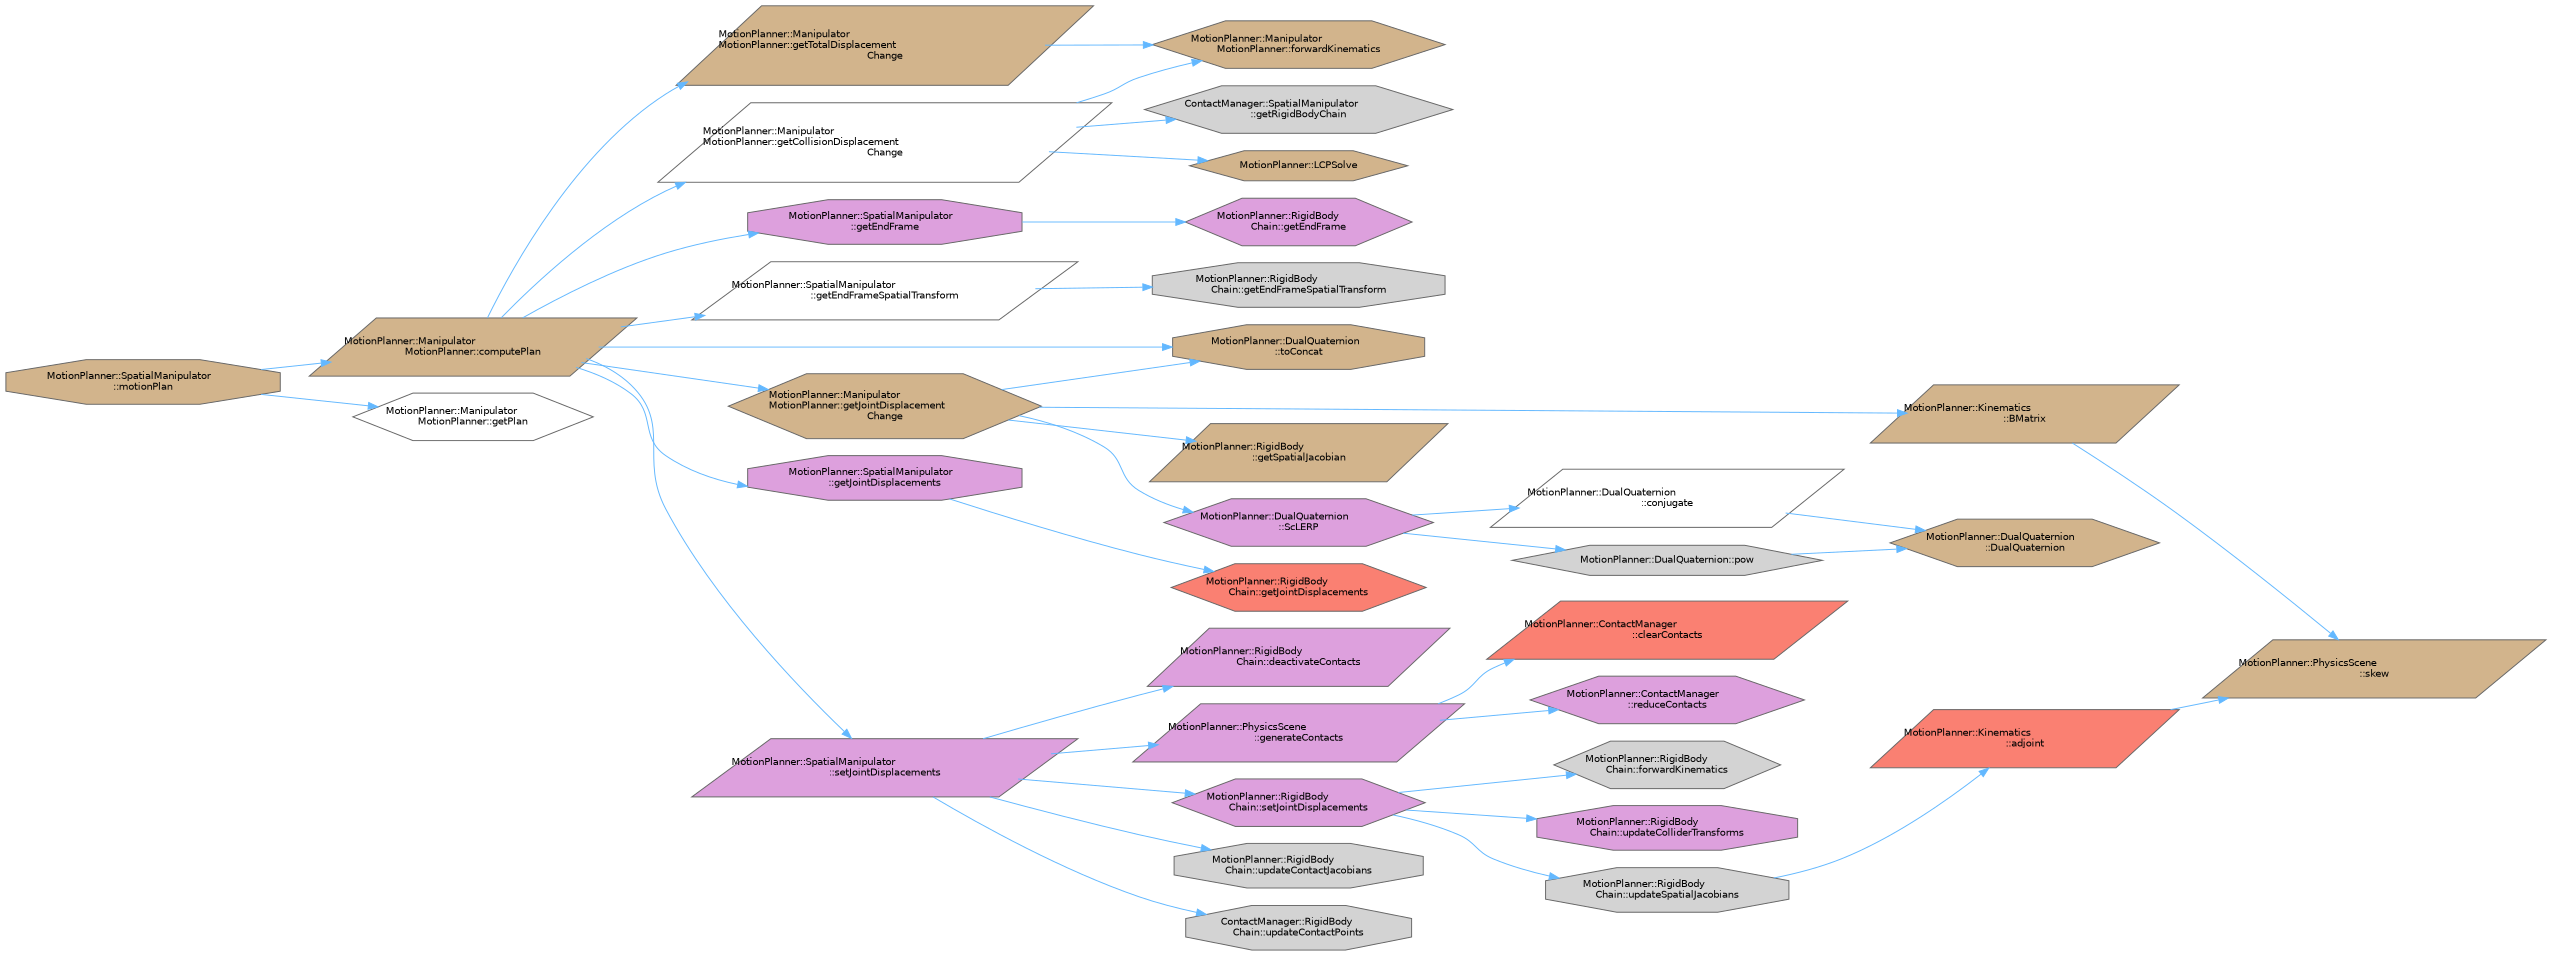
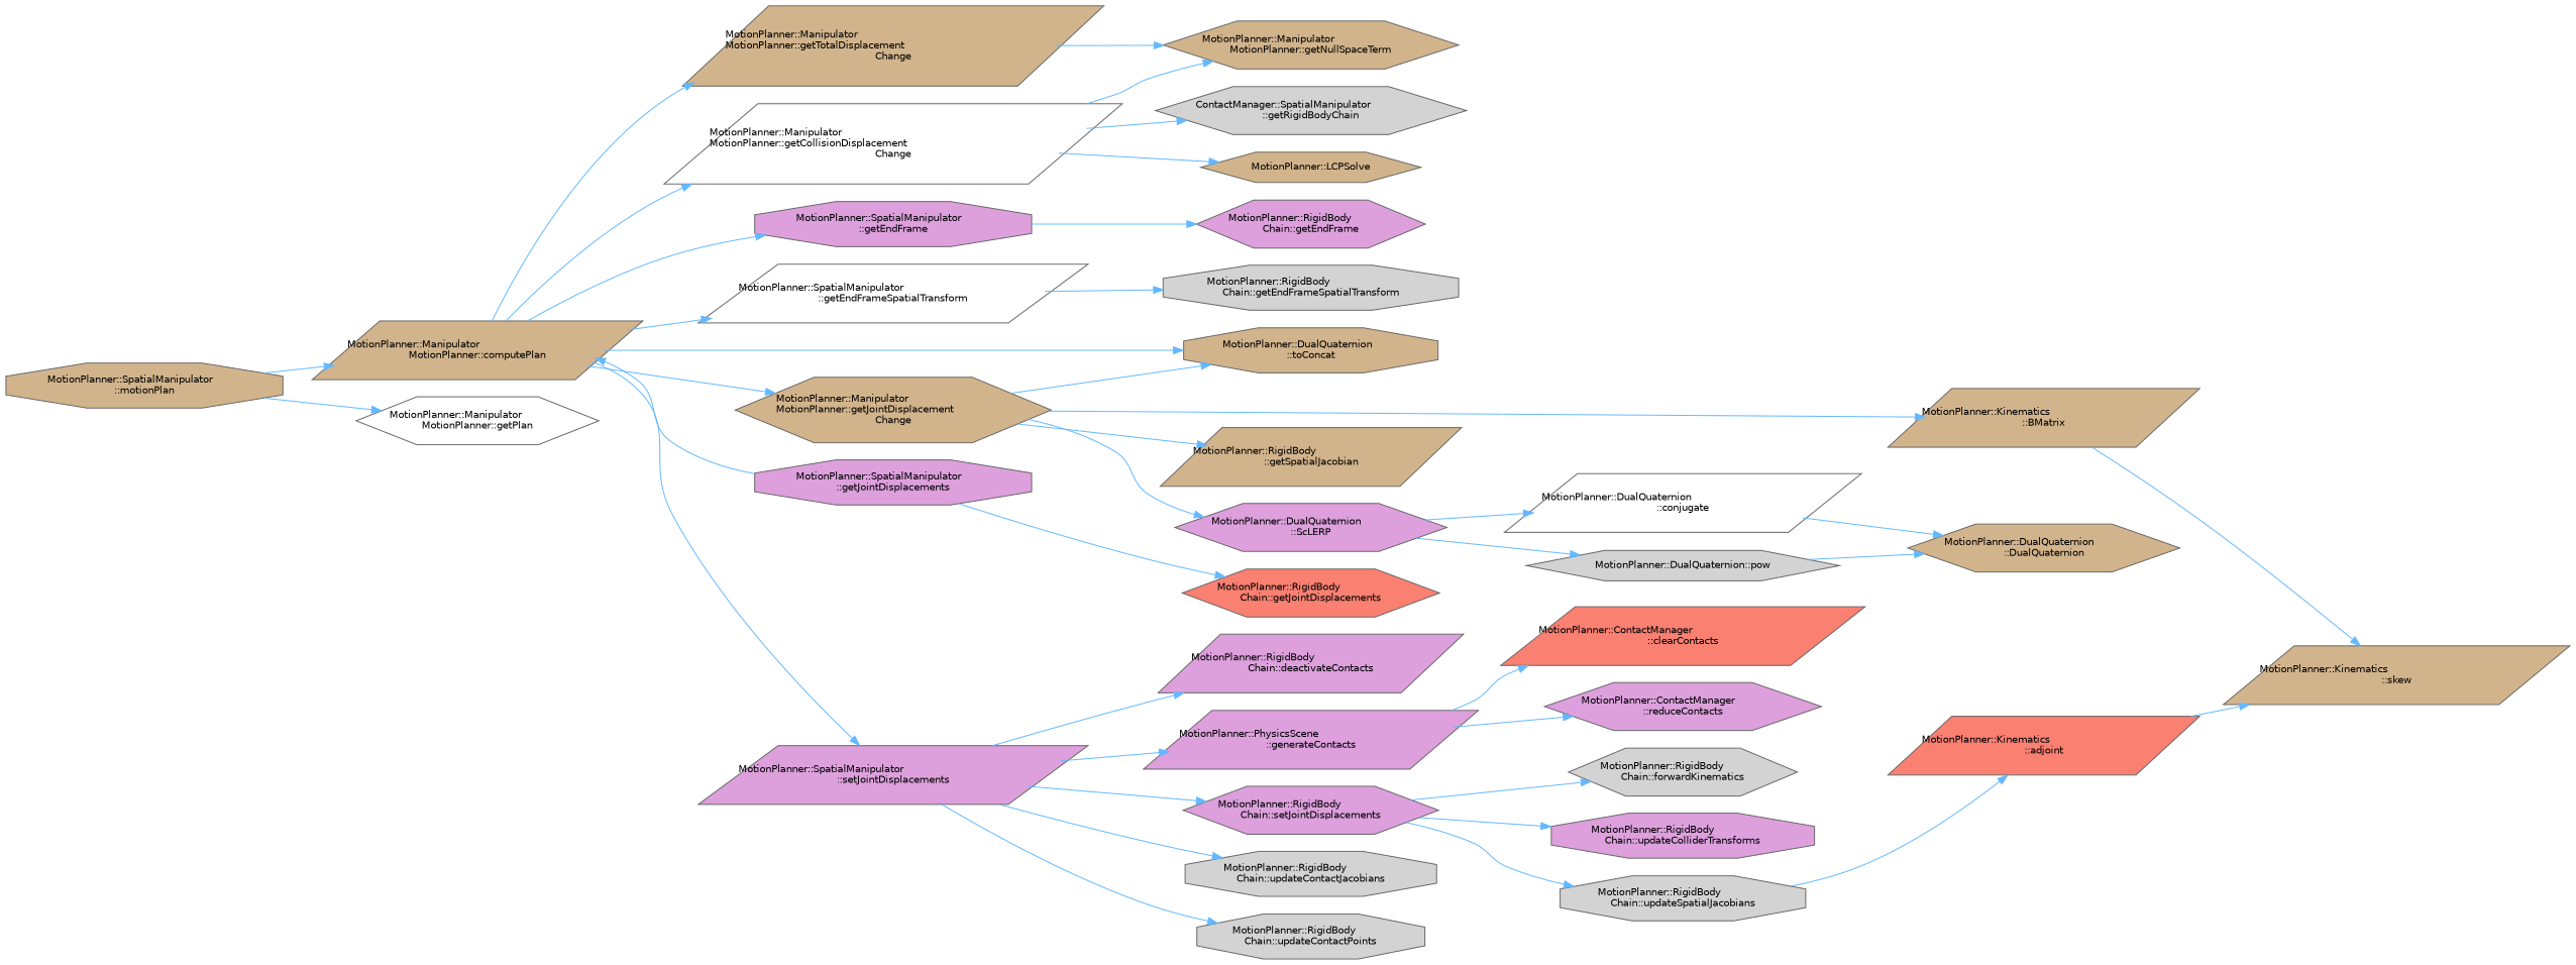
  digraph {
    rankdir=LR
    node [color=grey40 fillcolor=tan fontname=Helvetica fontsize=10 shape=parallelogram style=filled]
    edge [color=steelblue1 fontname=Helvetica fontsize=10 labelfontname=Helvetica labelfontsize=10 style=solid]
    n1 [color=gray40 fontcolor=black height=0.2 label="MotionPlanner::SpatialManipulator\l::motionPlan" shape=octagon width=0.4]
    n2 [height=0.2 label="MotionPlanner::Manipulator\lMotionPlanner::computePlan" width=0.4]
    n3 [fillcolor=white height=0.2 label="MotionPlanner::Manipulator\lMotionPlanner::getPlan" shape=hexagon width=0.4]
    n4 [fillcolor=white height=0.2 label="MotionPlanner::Manipulator\lMotionPlanner::getCollisionDisplacement\lChange" width=0.4]
    n5 [fillcolor=plum height=0.2 label="MotionPlanner::SpatialManipulator\l::getEndFrame" shape=octagon width=0.4]
    n6 [fillcolor=white height=0.2 label="MotionPlanner::SpatialManipulator\l::getEndFrameSpatialTransform" width=0.4]
    n7 [height=0.2 label="MotionPlanner::Manipulator\lMotionPlanner::getJointDisplacement\lChange" shape=hexagon width=0.4]
    n8 [height=0.2 label="MotionPlanner::DualQuaternion\l::toConcat" shape=octagon width=0.4]
    n9 [fillcolor=plum height=0.2 label="MotionPlanner::SpatialManipulator\l::getJointDisplacements" shape=octagon width=0.4]
    n10 [height=0.2 label="MotionPlanner::Manipulator\lMotionPlanner::getTotalDisplacement\lChange" width=0.4]
    n11 [fillcolor=plum height=0.2 label="MotionPlanner::SpatialManipulator\l::setJointDisplacements" width=0.4]
-   n12 [height=0.2 label="MotionPlanner::Manipulator\lMotionPlanner::forwardKinematics" shape=hexagon width=0.4]
+   n12 [height=0.2 label="MotionPlanner::Manipulator\lMotionPlanner::getNullSpaceTerm" shape=hexagon width=0.4]
    n13 [fillcolor=lightgrey height=0.2 label="ContactManager::SpatialManipulator\l::getRigidBodyChain" shape=hexagon width=0.4]
    n14 [height=0.2 label="MotionPlanner::LCPSolve" shape=hexagon width=0.4]
    n15 [fillcolor=plum height=0.2 label="MotionPlanner::RigidBody\lChain::getEndFrame" shape=hexagon width=0.4]
    n16 [fillcolor=lightgrey height=0.2 label="MotionPlanner::RigidBody\lChain::getEndFrameSpatialTransform" shape=octagon width=0.4]
    n17 [height=0.2 label="MotionPlanner::Kinematics\l::BMatrix" width=0.4]
    n18 [height=0.2 label="MotionPlanner::RigidBody\l::getSpatialJacobian" width=0.4]
    n19 [fillcolor=plum height=0.2 label="MotionPlanner::DualQuaternion\l::ScLERP" shape=hexagon width=0.4]
    n20 [fillcolor=salmon height=0.2 label="MotionPlanner::RigidBody\lChain::getJointDisplacements" shape=hexagon width=0.4]
    n21 [fillcolor=plum height=0.2 label="MotionPlanner::RigidBody\lChain::deactivateContacts" width=0.4]
    n22 [fillcolor=plum height=0.2 label="MotionPlanner::PhysicsScene\l::generateContacts" width=0.4]
    n23 [fillcolor=plum height=0.2 label="MotionPlanner::RigidBody\lChain::setJointDisplacements" shape=hexagon width=0.4]
    n24 [fillcolor=lightgrey height=0.2 label="MotionPlanner::RigidBody\lChain::updateContactJacobians" shape=octagon width=0.4]
-   n25 [fillcolor=lightgrey height=0.2 label="ContactManager::RigidBody\lChain::updateContactPoints" shape=octagon width=0.4]
-   n26 [height=0.2 label="MotionPlanner::PhysicsScene\l::skew" width=0.4]
+   n25 [fillcolor=lightgrey height=0.2 label="MotionPlanner::RigidBody\lChain::updateContactPoints" shape=octagon width=0.4]
+   n26 [height=0.2 label="MotionPlanner::Kinematics\l::skew" width=0.4]
    n27 [fillcolor=white height=0.2 label="MotionPlanner::DualQuaternion\l::conjugate" width=0.4]
    n28 [fillcolor=lightgrey height=0.2 label="MotionPlanner::DualQuaternion::pow" shape=hexagon width=0.4]
    n29 [height=0.2 label="MotionPlanner::DualQuaternion\l::DualQuaternion" shape=hexagon width=0.4]
    n30 [fillcolor=salmon height=0.2 label="MotionPlanner::ContactManager\l::clearContacts" width=0.4]
    n31 [fillcolor=plum height=0.2 label="MotionPlanner::ContactManager\l::reduceContacts" shape=hexagon width=0.4]
    n32 [fillcolor=lightgrey height=0.2 label="MotionPlanner::RigidBody\lChain::forwardKinematics" shape=hexagon width=0.4]
    n33 [fillcolor=plum height=0.2 label="MotionPlanner::RigidBody\lChain::updateColliderTransforms" shape=octagon width=0.4]
    n34 [fillcolor=lightgrey height=0.2 label="MotionPlanner::RigidBody\lChain::updateSpatialJacobians" shape=octagon width=0.4]
    n35 [fillcolor=salmon height=0.2 label="MotionPlanner::Kinematics\l::adjoint" width=0.4]
    n1 -> n2
    n1 -> n3
    n2 -> n4
    n2 -> n5
    n2 -> n6
    n2 -> n7
    n2 -> n8
-   n2 -> n9
+   n9 -> n2
    n2 -> n10
    n2 -> n11
    n4 -> n12
    n4 -> n13
    n4 -> n14
    n5 -> n15
    n6 -> n16
    n7 -> n8
    n7 -> n17
    n7 -> n18
    n7 -> n19
    n9 -> n20
    n10 -> n12
    n11 -> n21
    n11 -> n22
    n11 -> n23
    n11 -> n24
    n11 -> n25
    n17 -> n26
    n19 -> n27
    n19 -> n28
    n22 -> n30
    n22 -> n31
    n23 -> n32
    n23 -> n33
    n23 -> n34
    n27 -> n29
    n28 -> n29
    n34 -> n35
    n35 -> n26
  }
